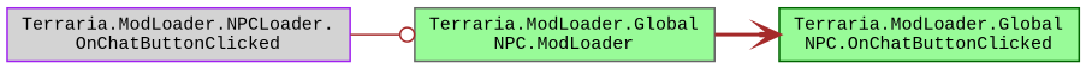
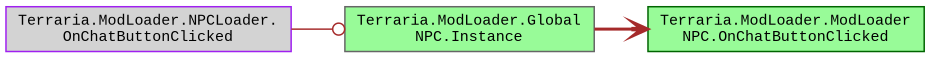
  digraph {
    fontname="Liberation Mono"
    rankdir=LR
    node [fillcolor=palegreen fontname="Liberation Mono" fontsize=10 shape=record style=filled]
    edge [color=brown fontname="Liberation Mono" fontsize=10 labelfontname=Helvetica labelfontsize=10]
    n1 [color=purple fillcolor=lightgrey fontcolor=black height=0.2 label="Terraria.ModLoader.NPCLoader.\lOnChatButtonClicked" width=0.4]
-   n2 [color=gray40 height=0.2 label="Terraria.ModLoader.Global\lNPC.ModLoader" width=0.4]
-   n3 [color=darkgreen height=0.2 label="Terraria.ModLoader.Global\lNPC.OnChatButtonClicked" width=0.4]
+   n2 [color=gray40 height=0.2 label="Terraria.ModLoader.Global\lNPC.Instance" width=0.4]
+   n3 [color=darkgreen height=0.2 label="Terraria.ModLoader.ModLoader\lNPC.OnChatButtonClicked" width=0.4]
    n1 -> n2 [arrowhead=odot style=solid]
    n2 -> n3 [arrowhead=vee style=bold]
  }
